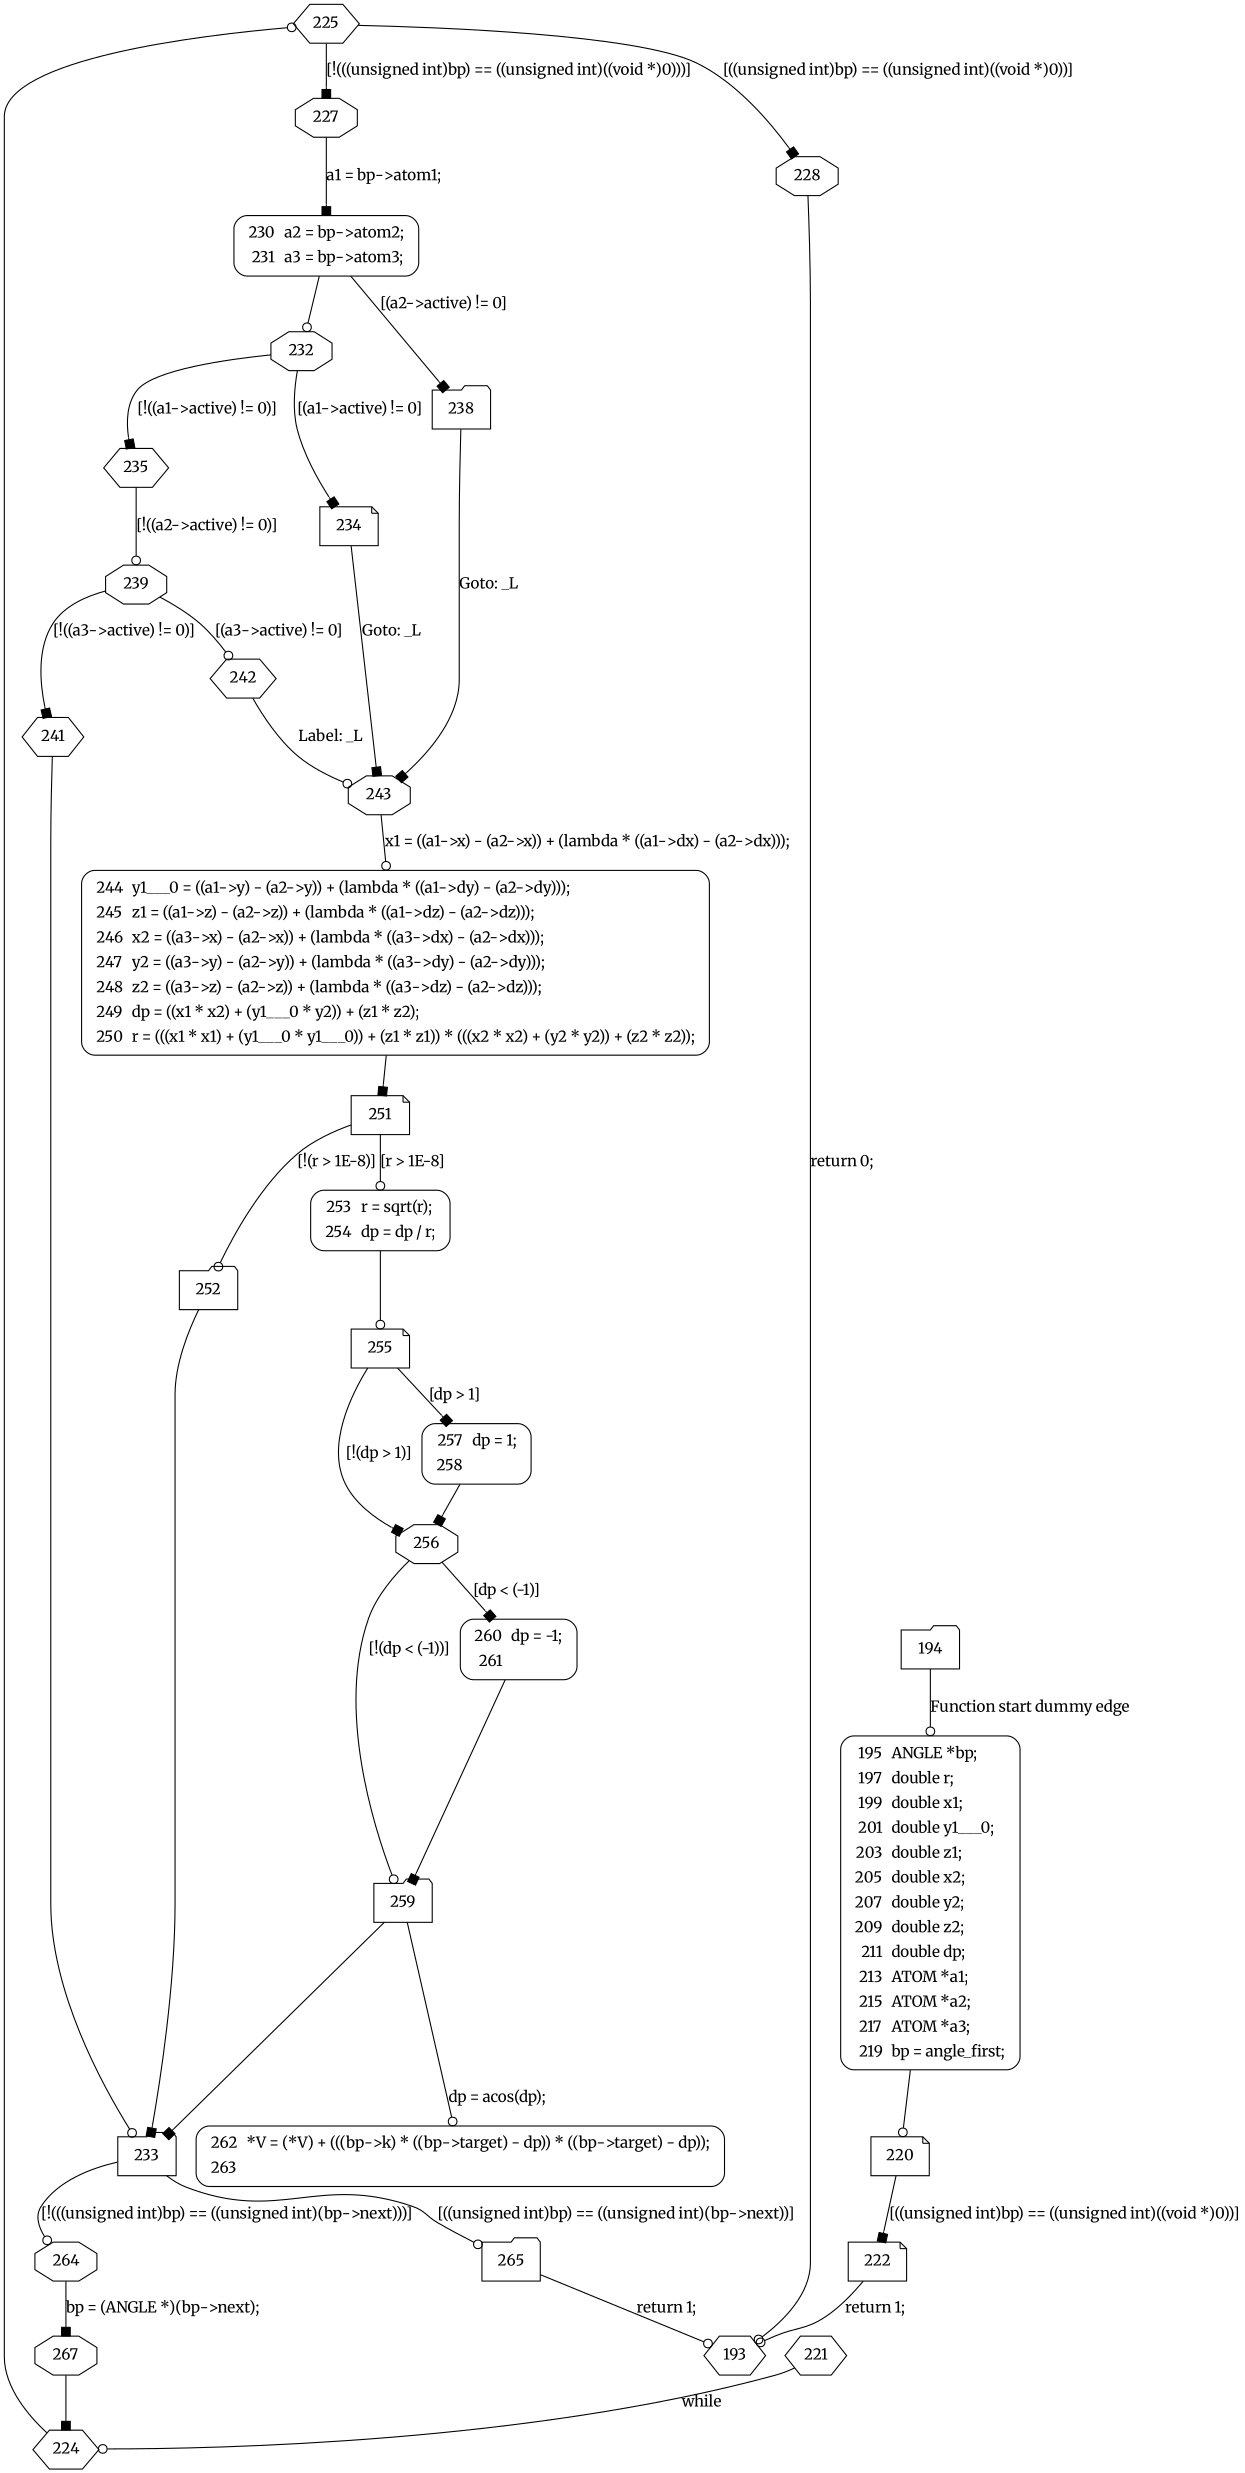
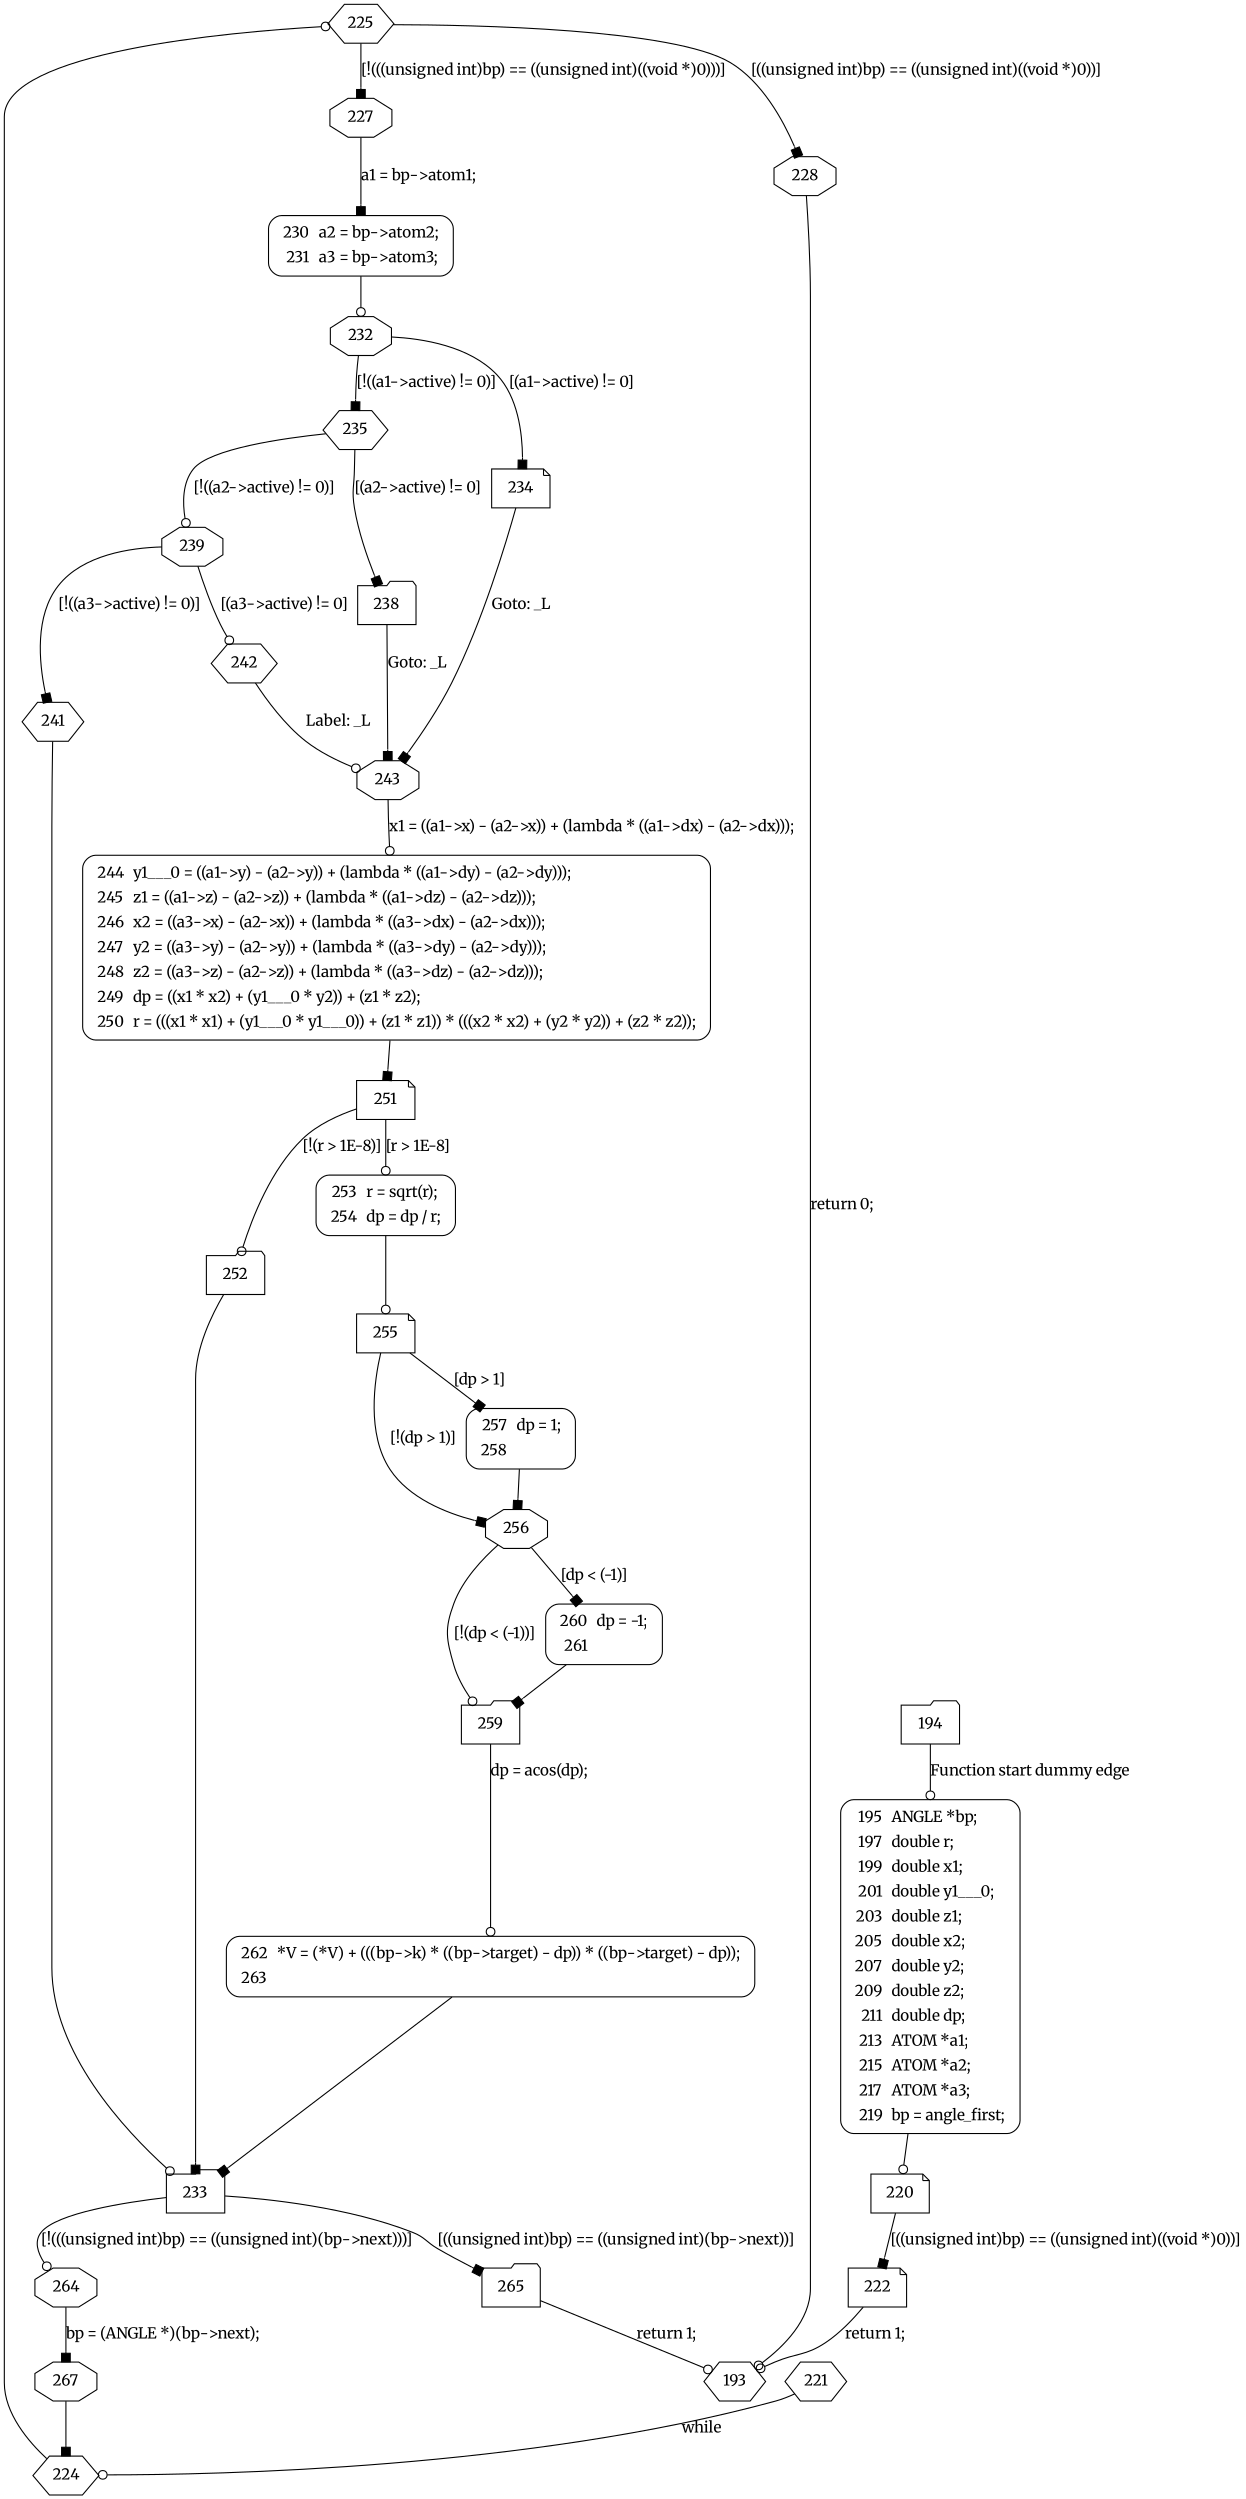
  digraph {
    fontname=Merriweather
    node [fontname=Merriweather shape=octagon]
    edge [arrowhead=box fontname=Merriweather]
    n1 [fillcolor=white label=<<table border="0" cellborder="0" cellpadding="3" bgcolor="white"><tr><td align="right">195</td><td align="left">ANGLE *bp;</td></tr><tr><td align="right">197</td><td align="left">double r;</td></tr><tr><td align="right">199</td><td align="left">double x1;</td></tr><tr><td align="right">201</td><td align="left">double y1___0;</td></tr><tr><td align="right">203</td><td align="left">double z1;</td></tr><tr><td align="right">205</td><td align="left">double x2;</td></tr><tr><td align="right">207</td><td align="left">double y2;</td></tr><tr><td align="right">209</td><td align="left">double z2;</td></tr><tr><td align="right">211</td><td align="left">double dp;</td></tr><tr><td align="right">213</td><td align="left">ATOM *a1;</td></tr><tr><td align="right">215</td><td align="left">ATOM *a2;</td></tr><tr><td align="right">217</td><td align="left">ATOM *a3;</td></tr><tr><td align="right">219</td><td align="left">bp = angle_first;</td></tr></table>> penwidth=1 shape=Mrecord style="filled,bold"]
    194 [shape=folder]
    220 [shape=note]
    222 [shape=note]
    221 [shape=hexagon]
    224 [shape=hexagon]
    193 [shape=hexagon]
    225 [shape=hexagon]
    227
    228
    n11 [fillcolor=white label=<<table border="0" cellborder="0" cellpadding="3" bgcolor="white"><tr><td align="right">230</td><td align="left">a2 = bp-&gt;atom2;</td></tr><tr><td align="right">231</td><td align="left">a3 = bp-&gt;atom3;</td></tr></table>> penwidth=1 shape=Mrecord style="filled,bold"]
    232
    235 [shape=hexagon]
    234 [shape=note]
    239
    238 [shape=folder]
    243
    241 [shape=hexagon]
    242 [shape=hexagon]
    n20 [fillcolor=white label=<<table border="0" cellborder="0" cellpadding="3" bgcolor="white"><tr><td align="right">244</td><td align="left">y1___0 = ((a1-&gt;y) - (a2-&gt;y)) + (lambda * ((a1-&gt;dy) - (a2-&gt;dy)));</td></tr><tr><td align="right">245</td><td align="left">z1 = ((a1-&gt;z) - (a2-&gt;z)) + (lambda * ((a1-&gt;dz) - (a2-&gt;dz)));</td></tr><tr><td align="right">246</td><td align="left">x2 = ((a3-&gt;x) - (a2-&gt;x)) + (lambda * ((a3-&gt;dx) - (a2-&gt;dx)));</td></tr><tr><td align="right">247</td><td align="left">y2 = ((a3-&gt;y) - (a2-&gt;y)) + (lambda * ((a3-&gt;dy) - (a2-&gt;dy)));</td></tr><tr><td align="right">248</td><td align="left">z2 = ((a3-&gt;z) - (a2-&gt;z)) + (lambda * ((a3-&gt;dz) - (a2-&gt;dz)));</td></tr><tr><td align="right">249</td><td align="left">dp = ((x1 * x2) + (y1___0 * y2)) + (z1 * z2);</td></tr><tr><td align="right">250</td><td align="left">r = (((x1 * x1) + (y1___0 * y1___0)) + (z1 * z1)) * (((x2 * x2) + (y2 * y2)) + (z2 * z2));</td></tr></table>> penwidth=1 shape=Mrecord style="filled,bold"]
    251 [shape=note]
    252 [shape=folder]
    n23 [fillcolor=white label=<<table border="0" cellborder="0" cellpadding="3" bgcolor="white"><tr><td align="right">253</td><td align="left">r = sqrt(r);</td></tr><tr><td align="right">254</td><td align="left">dp = dp / r;</td></tr></table>> penwidth=1 shape=Mrecord style="filled,bold"]
    233 [shape=folder]
    255 [shape=note]
    264
    265 [shape=folder]
    256
    n29 [fillcolor=white label=<<table border="0" cellborder="0" cellpadding="3" bgcolor="white"><tr><td align="right">257</td><td align="left">dp = 1;</td></tr><tr><td align="right">258</td><td align="left"></td></tr></table>> penwidth=1 shape=Mrecord style="filled,bold"]
    259 [shape=folder]
    n31 [fillcolor=white label=<<table border="0" cellborder="0" cellpadding="3" bgcolor="white"><tr><td align="right">260</td><td align="left">dp = -1;</td></tr><tr><td align="right">261</td><td align="left"></td></tr></table>> penwidth=1 shape=Mrecord style="filled,bold"]
    n32 [fillcolor=white label=<<table border="0" cellborder="0" cellpadding="3" bgcolor="white"><tr><td align="right">262</td><td align="left">*V = (*V) + (((bp-&gt;k) * ((bp-&gt;target) - dp)) * ((bp-&gt;target) - dp));</td></tr><tr><td align="right">263</td><td align="left"></td></tr></table>> penwidth=1 shape=Mrecord style="filled,bold"]
    267
    n1 -> 220 [arrowhead=odot]
    194 -> n1 [arrowhead=odot label="Function start dummy edge"]
    220 -> 222 [label="[((unsigned int)bp) == ((unsigned int)((void *)0))]"]
    222 -> 193 [arrowhead=odot label="return 1;"]
    221 -> 224 [arrowhead=odot label=while]
    224 -> 225 [arrowhead=odot]
    225 -> 227 [label="[!(((unsigned int)bp) == ((unsigned int)((void *)0)))]"]
    225 -> 228 [label="[((unsigned int)bp) == ((unsigned int)((void *)0))]"]
    227 -> n11 [label="a1 = bp->atom1;"]
    228 -> 193 [arrowhead=odot label="return 0;"]
    n11 -> 232 [arrowhead=odot]
    232 -> 235 [label="[!((a1->active) != 0)]"]
    232 -> 234 [label="[(a1->active) != 0]"]
    235 -> 239 [arrowhead=odot label="[!((a2->active) != 0)]"]
-   n11 -> 238 [label="[(a2->active) != 0]"]
+   235 -> 238 [label="[(a2->active) != 0]"]
    234 -> 243 [label="Goto: _L"]
    239 -> 241 [label="[!((a3->active) != 0)]"]
    239 -> 242 [arrowhead=odot label="[(a3->active) != 0]"]
    238 -> 243 [label="Goto: _L"]
    243 -> n20 [arrowhead=odot label="x1 = ((a1->x) - (a2->x)) + (lambda * ((a1->dx) - (a2->dx)));"]
    241 -> 233 [arrowhead=odot]
    242 -> 243 [arrowhead=odot label="Label: _L"]
    n20 -> 251
    251 -> 252 [arrowhead=odot label="[!(r > 1E-8)]"]
    251 -> n23 [arrowhead=odot label="[r > 1E-8]"]
    252 -> 233
    n23 -> 255 [arrowhead=odot]
    233 -> 264 [arrowhead=odot label="[!(((unsigned int)bp) == ((unsigned int)(bp->next)))]"]
-   233 -> 265 [arrowhead=odot label="[((unsigned int)bp) == ((unsigned int)(bp->next))]"]
+   233 -> 265 [label="[((unsigned int)bp) == ((unsigned int)(bp->next))]"]
    255 -> 256 [label="[!(dp > 1)]"]
    255 -> n29 [label="[dp > 1]"]
    264 -> 267 [label="bp = (ANGLE *)(bp->next);"]
    265 -> 193 [arrowhead=odot label="return 1;"]
    256 -> 259 [arrowhead=odot label="[!(dp < (-1))]"]
    256 -> n31 [label="[dp < (-1)]"]
    n29 -> 256
    259 -> n32 [arrowhead=odot label="dp = acos(dp);"]
    n31 -> 259
-   259 -> 233
+   n32 -> 233
    267 -> 224
  }
